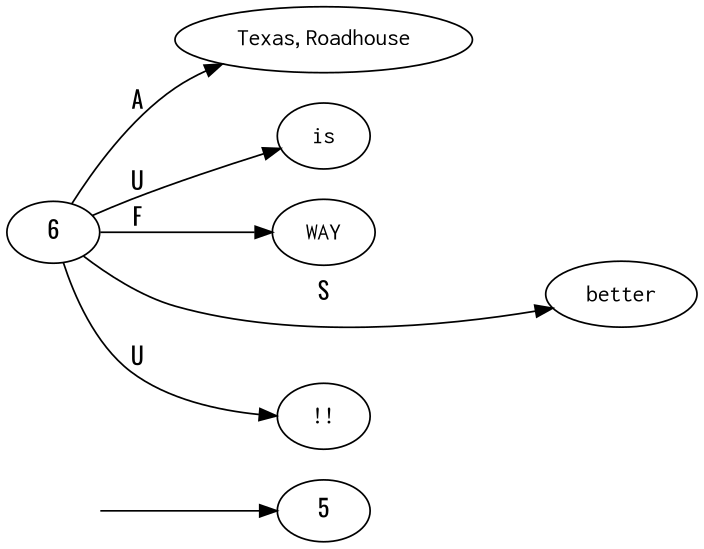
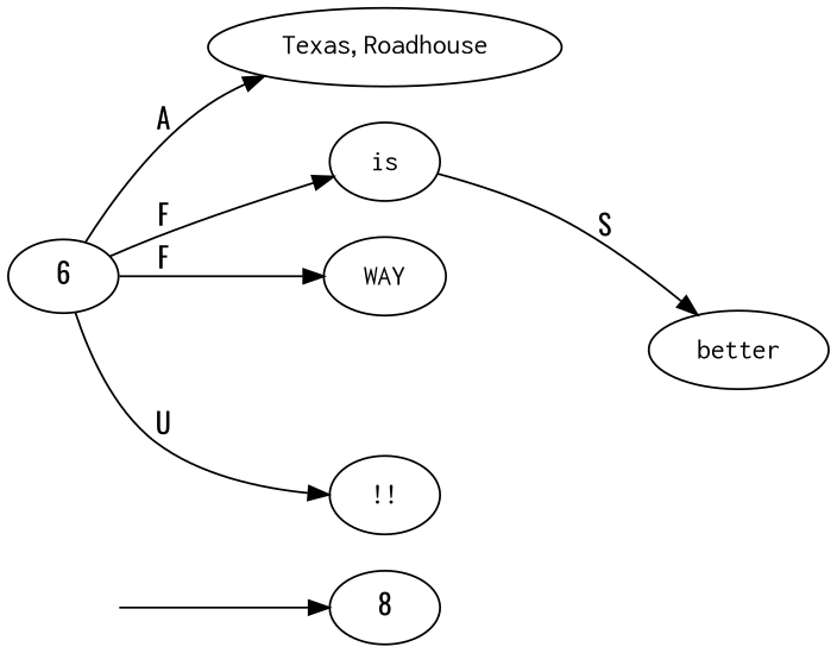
  digraph {
    fontname=Oswald
    rankdir=LR
    node [fontname=Oswald shape=oval]
    edge [fontname=Oswald]
    top [style=invis shape=""]
-   5 [shape=""]
+   5 [label=8 shape=""]
    6 [shape=""]
    n4 [label=<<table align="center" border="0" cellspacing="0"><tr><td colspan="2"><font face="Courier">Texas</font>,&nbsp;<font face="Courier">Roadhouse</font></td></tr></table>>]
    n5 [label=<<table align="center" border="0" cellspacing="0"><tr><td colspan="2"><font face="Courier">is</font></td></tr></table>>]
    n6 [label=<<table align="center" border="0" cellspacing="0"><tr><td colspan="2"><font face="Courier">WAY</font></td></tr></table>>]
    n7 [label=<<table align="center" border="0" cellspacing="0"><tr><td colspan="2"><font face="Courier">better</font></td></tr></table>>]
    n8 [label=<<table align="center" border="0" cellspacing="0"><tr><td colspan="2"><font face="Courier">!!</font></td></tr></table>>]
    top -> 5
    6 -> n4 [label=A]
-   6 -> n5 [label=U]
+   6 -> n5 [label=F]
    6 -> n6 [label=F]
-   6 -> n7 [label=S]
+   n5 -> n7 [label=S]
    6 -> n8 [label=U]
  }
